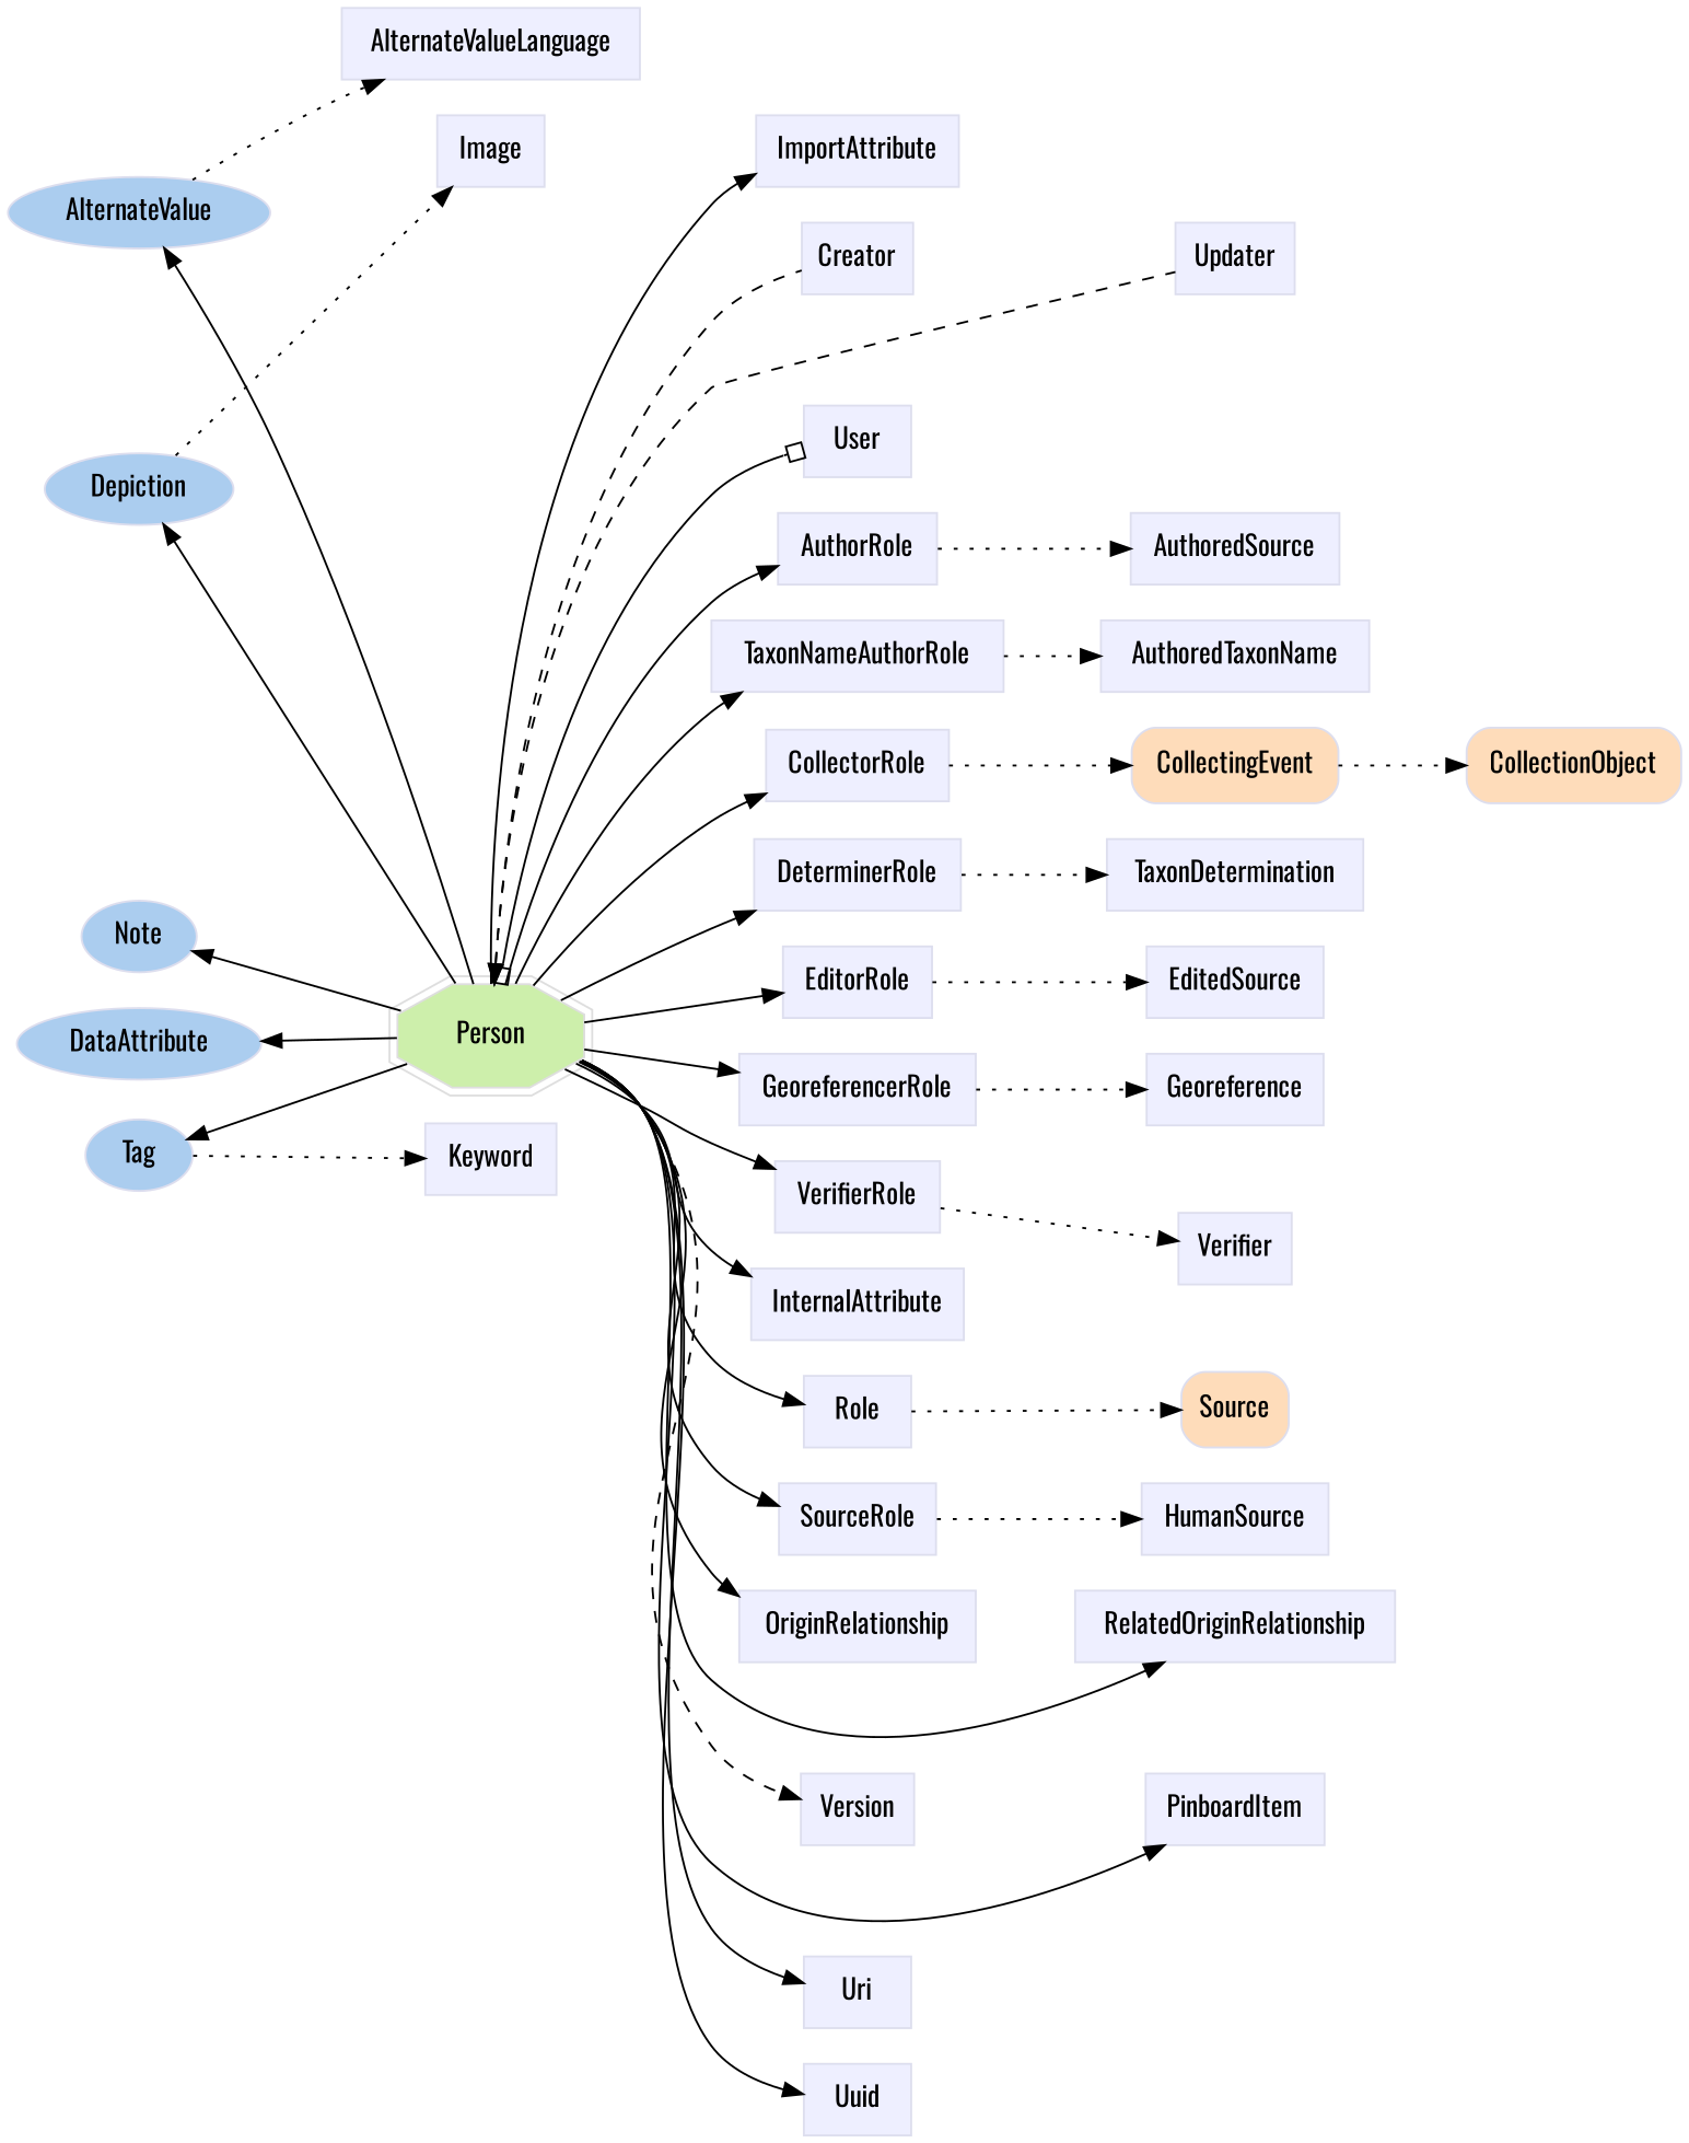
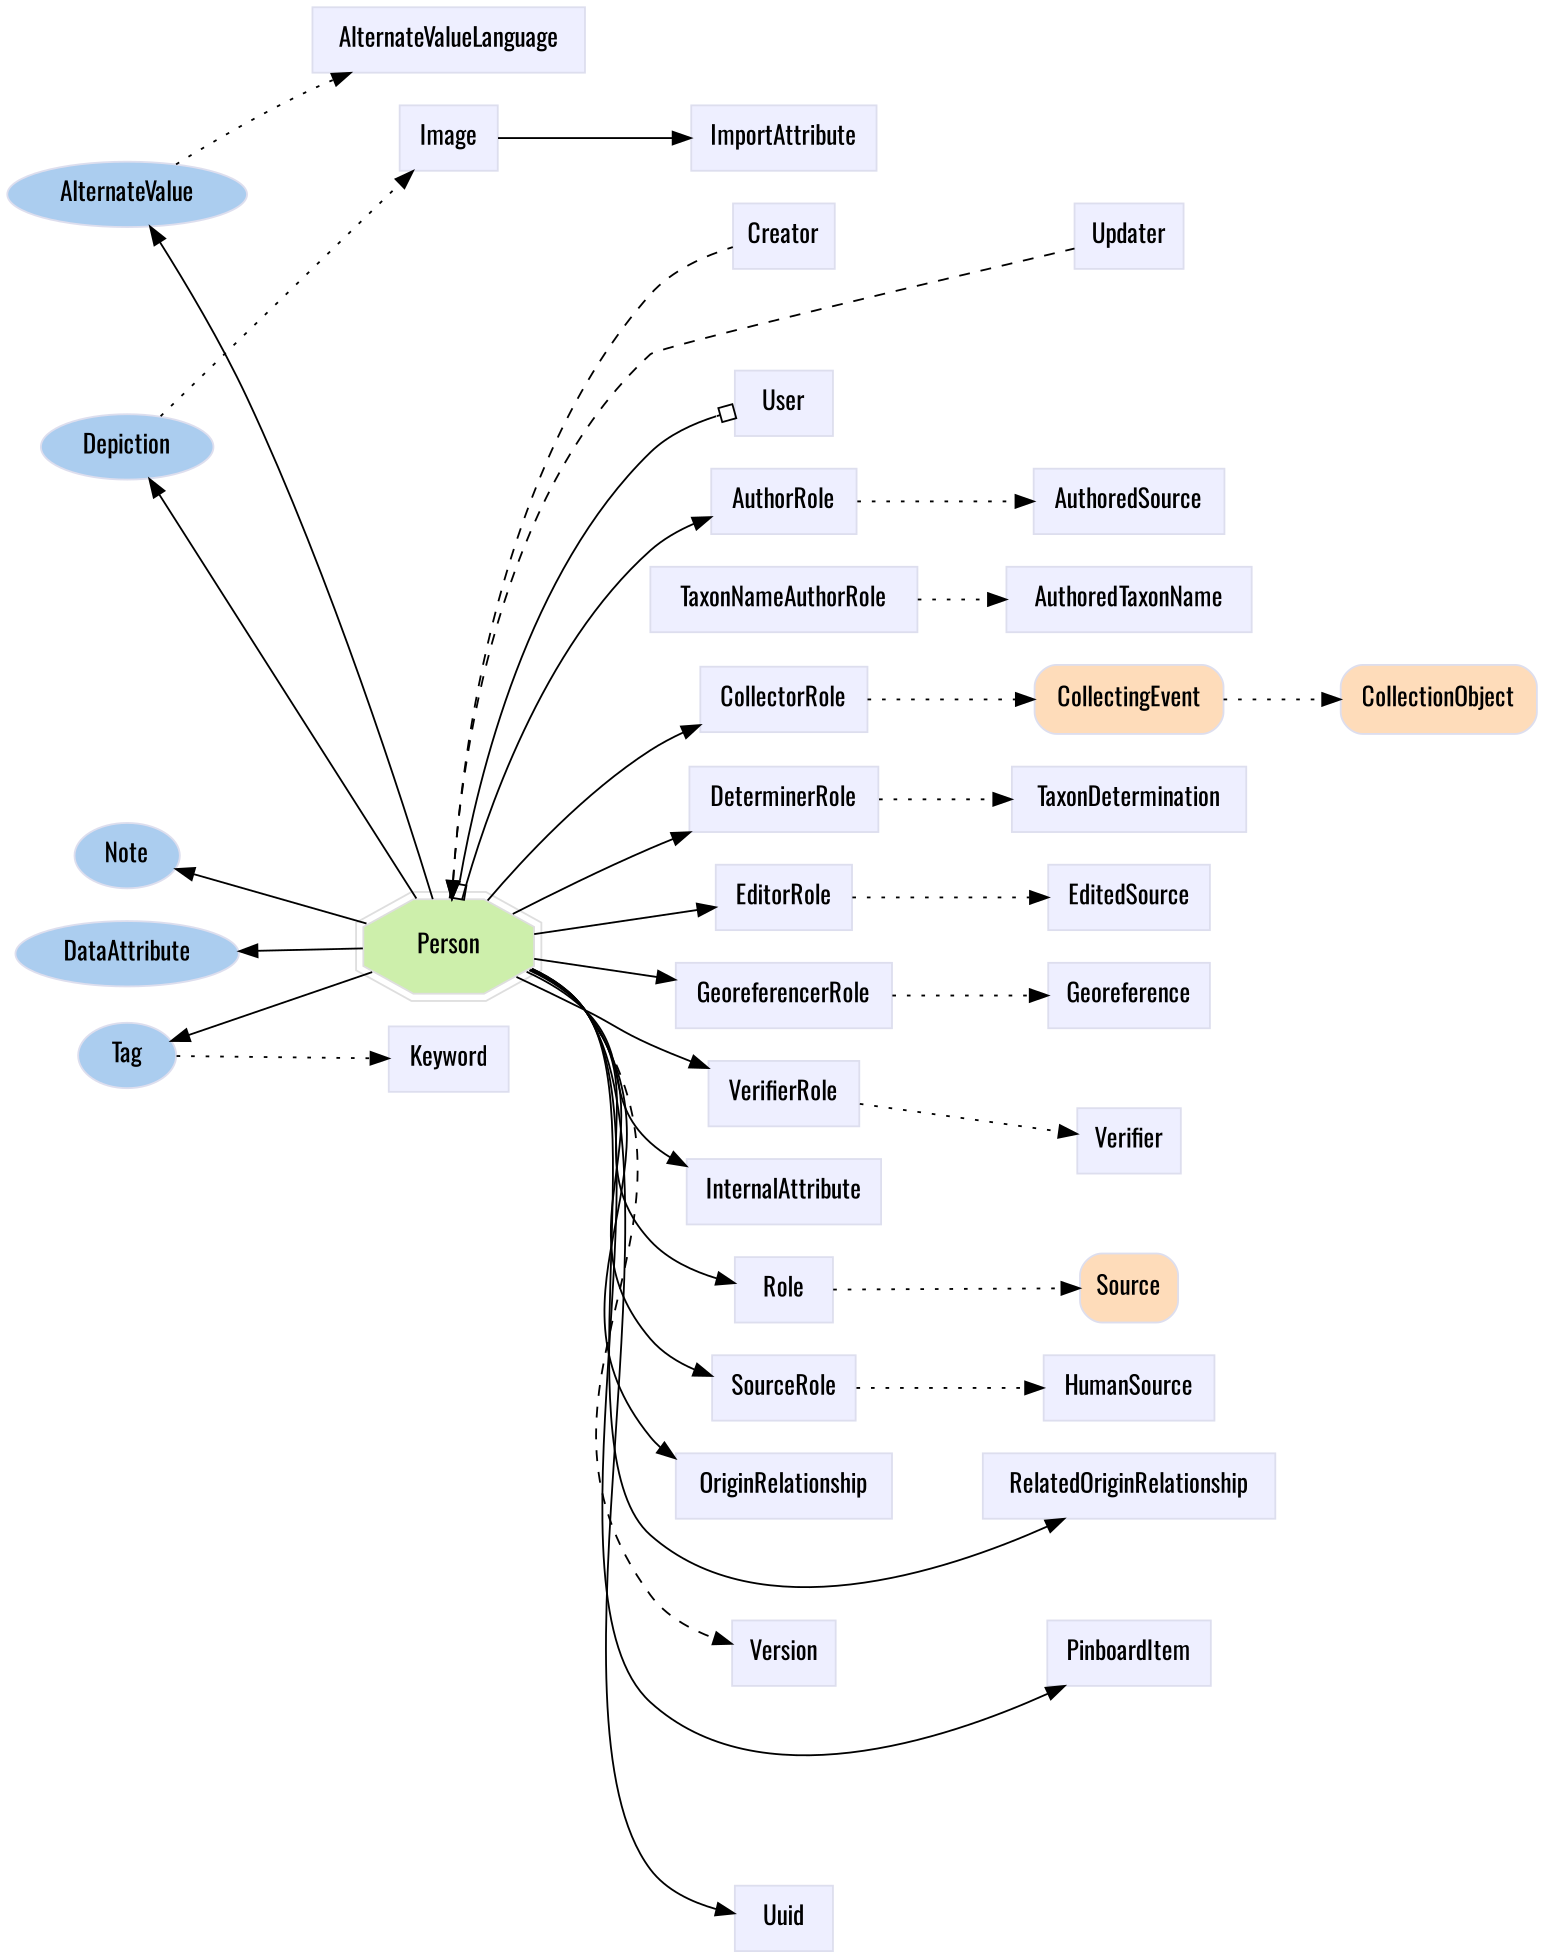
  digraph {
    fontname=Oswald
    rankdir=LR
    node [color="#dddeee" fillcolor="#eeefff" fontname=Oswald group=supporting shape=box style=filled]
    edge [fontname=Oswald]
    n1 [fillcolor="#abcdef" group=annotator height=0.5 label=AlternateValue shape=oval width=1.8387]
    n2 [fillcolor="#abcdef" group=annotator height=0.5 label=DataAttribute shape=oval width=1.7108]
    n3 [fillcolor="#abcdef" group=annotator height=0.5 label=Depiction shape=oval width=1.3127]
    n4 [fillcolor="#abcdef" group=annotator height=0.5 label=Tag shape=oval width=0.75]
    n5 [fillcolor="#abcdef" group=annotator height=0.5 label=Note shape=oval width=0.80088]
    n6 [fillcolor="#fedcba" group=core height=0.51389 label=CollectingEvent shape=Mrecord width=1.441]
    n7 [fillcolor="#fedcba" group=core height=0.51389 label=CollectionObject shape=Mrecord width=1.5035]
    n8 [fillcolor="#fedcba" group=core height=0.51389 label=Source shape=Mrecord width=0.75]
    n9 [color="#dedede" fillcolor="#cdefab" group=target height=0.61111 label=Person shape=doubleoctagon width=1.1934]
    n10 [height=0.5 label=AlternateValueLanguage width=2.0868]
    n11 [height=0.5 label=AuthorRole width=1.1076]
    n12 [height=0.5 label=AuthoredSource width=1.4514]
    n13 [height=0.5 label=TaxonNameAuthorRole width=2.0451]
    n14 [height=0.5 label=AuthoredTaxonName width=1.8681]
    n15 [height=0.5 label=CollectorRole width=1.2743]
    n16 [height=0.5 label=DeterminerRole width=1.441]
    n17 [height=0.5 label=EditorRole width=1.0451]
    n18 [height=0.5 label=EditedSource width=1.2326]
    n19 [height=0.5 label=GeoreferencerRole width=1.6493]
    n20 [height=0.5 label=Georeference width=1.2326]
    n21 [height=0.5 label=SourceRole width=1.0972]
    n22 [height=0.5 label=HumanSource width=1.3056]
    n23 [height=0.5 label=Image width=0.75]
    n24 [height=0.5 label=ImportAttribute width=1.4201]
    n25 [height=0.5 label=InternalAttribute width=1.4826]
    n26 [height=0.5 label=Keyword width=0.92014]
    n27 [height=0.5 label=OriginRelationship width=1.6597]
    n28 [height=0.5 label=PinboardItem width=1.2535]
    n29 [height=0.5 label=RelatedOriginRelationship width=2.2326]
    n30 [height=0.5 label=Role width=0.75]
    n31 [height=0.5 label=TaxonDetermination width=1.7951]
-   n32 [height=0.5 label=Uri width=0.75]
    n33 [height=0.5 label=Uuid width=0.75]
    n34 [height=0.5 label=VerifierRole width=1.1493]
    n35 [height=0.5 label=Verifier width=0.79514]
    n36 [height=0.5 label=Version width=0.79514]
    n37 [height=0.5 label=Creator width=0.78472]
    n38 [height=0.5 label=Updater width=0.82639]
    n39 [height=0.5 label=User width=0.75]
    subgraph sub_1 {
      rank=min
      n1
      n2
      n3
      n4
      n5
    }
    subgraph sub_2 {
      n6
      n7
      n8
    }
    subgraph sub_3 {
      n9
      n10
      n11
      n12
      n13
      n14
      n15
      n16
      n17
      n18
      n19
      n20
      n21
      n22
      n23
      n24
      n25
      n26
      n27
      n28
      n29
      n30
      n31
-     n32
      n33
      n34
      n35
      n36
      n37
      n38
      n39
    }
    n1 -> n10 [style=dotted]
    n3 -> n23 [style=dotted]
    n4 -> n26 [style=dotted]
    n6 -> n7 [style=dotted]
    n9 -> n1
    n9 -> n2
    n9 -> n3
    n9 -> n4
    n9 -> n5
    n9 -> n11
-   n9 -> n13
    n9 -> n15
    n9 -> n16
    n9 -> n17
    n9 -> n19
    n9 -> n21
-   n9 -> n24
+   n23 -> n24
    n9 -> n25
    n9 -> n27
    n9 -> n28
    n9 -> n29
    n9 -> n30
-   n9 -> n32
    n9 -> n33
    n9 -> n34
    n9 -> n36 [style=dashed]
    n9 -> n37 [dir=back style=dashed]
    n9 -> n38 [dir=back style=dashed]
    n9 -> n39 [arrowhead=obox arrowtail=obox dir=both]
    n11 -> n12 [style=dotted]
    n13 -> n14 [style=dotted]
    n15 -> n6 [style=dotted]
    n16 -> n31 [style=dotted]
    n17 -> n18 [style=dotted]
    n19 -> n20 [style=dotted]
    n21 -> n22 [style=dotted]
    n27 -> n29 [style=invis]
    n30 -> n8 [style=dotted]
    n30 -> n35 [style=invis]
    n34 -> n35 [style=dotted]
    n36 -> n28 [style=invis]
    n37 -> n38 [style=invis]
  }
